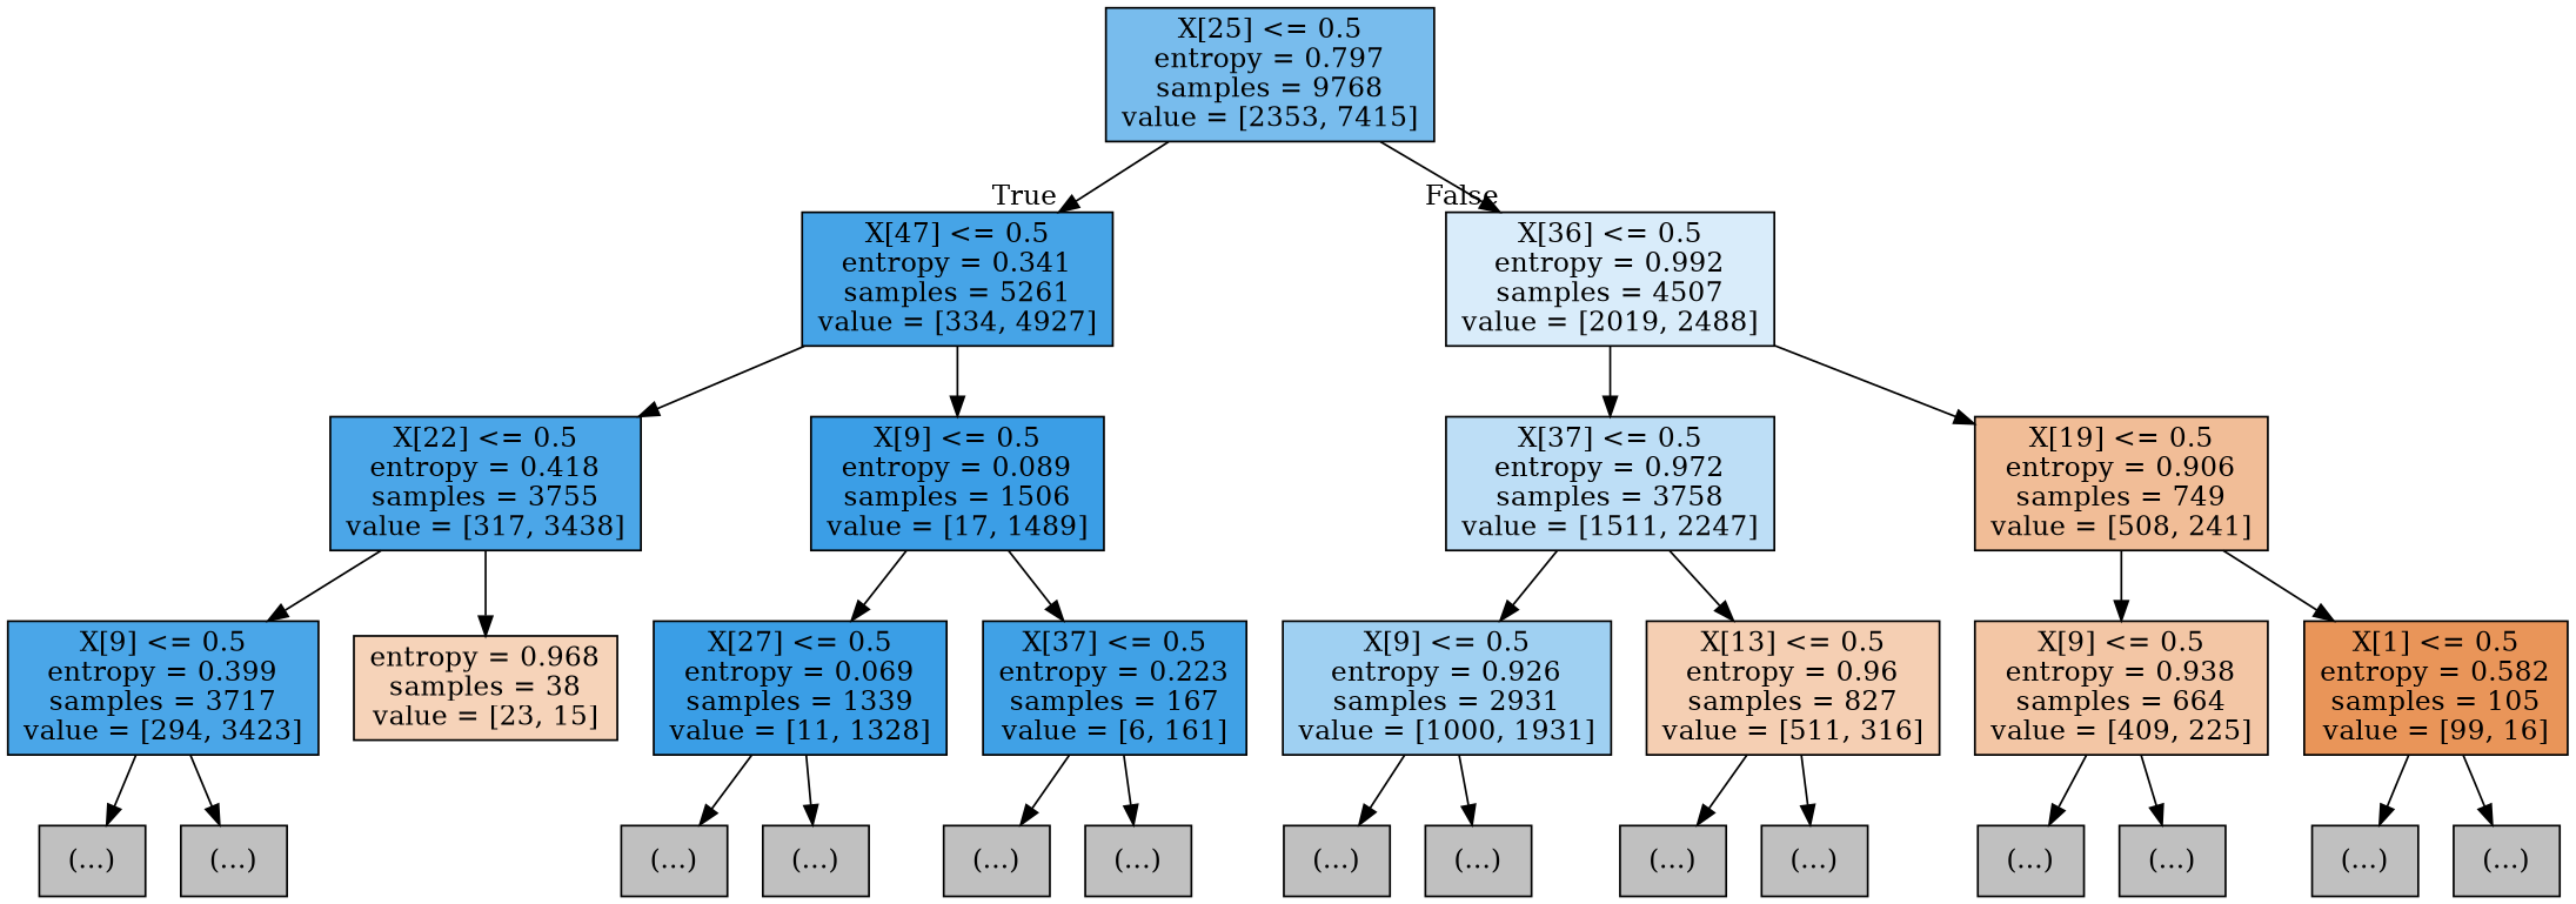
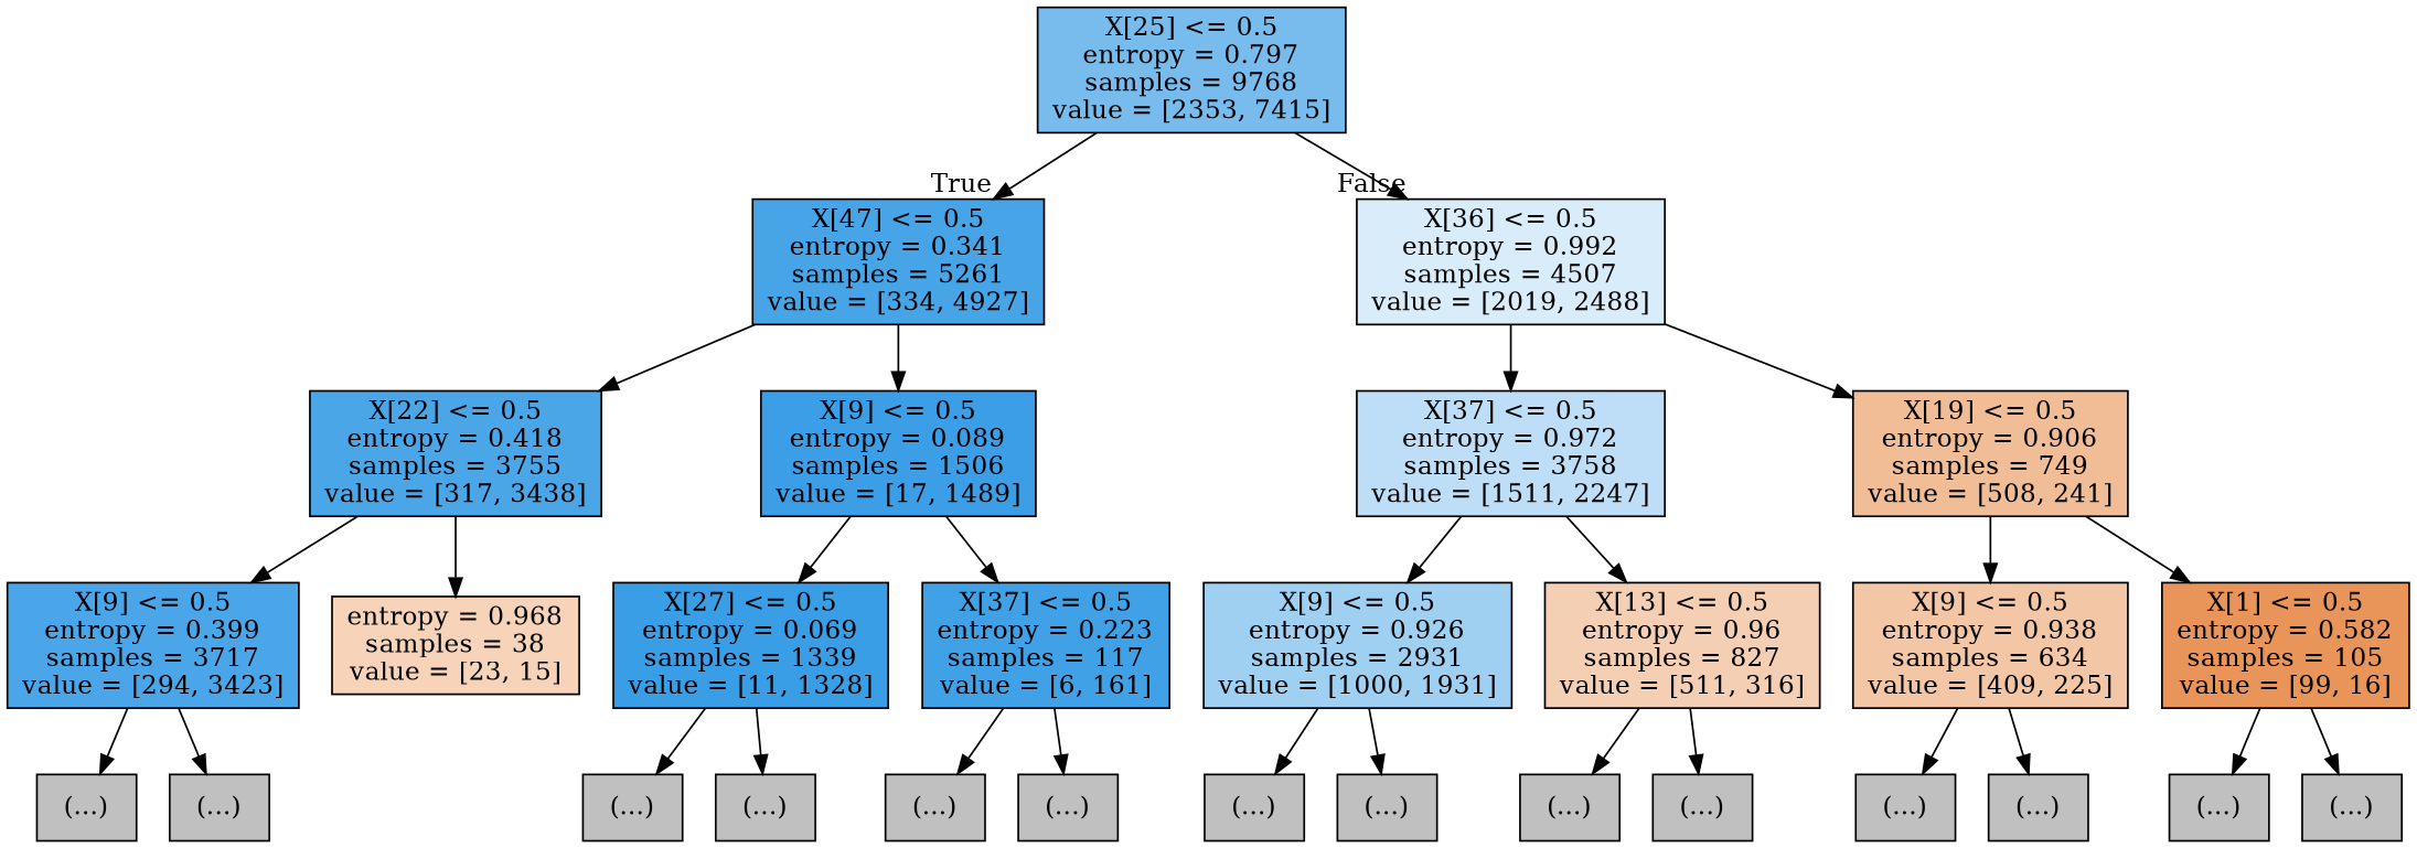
  digraph {
    node [color=black fillcolor="#C0C0C0" shape=box style=filled]
    n1 [fillcolor="#399de5ae" label="X[25] <= 0.5\nentropy = 0.797\nsamples = 9768\nvalue = [2353, 7415]"]
    n2 [fillcolor="#399de5ee" label="X[47] <= 0.5\nentropy = 0.341\nsamples = 5261\nvalue = [334, 4927]"]
    n3 [fillcolor="#399de530" label="X[36] <= 0.5\nentropy = 0.992\nsamples = 4507\nvalue = [2019, 2488]"]
    n4 [fillcolor="#399de5e7" label="X[22] <= 0.5\nentropy = 0.418\nsamples = 3755\nvalue = [317, 3438]"]
    n5 [fillcolor="#399de5fc" label="X[9] <= 0.5\nentropy = 0.089\nsamples = 1506\nvalue = [17, 1489]"]
    n6 [fillcolor="#399de554" label="X[37] <= 0.5\nentropy = 0.972\nsamples = 3758\nvalue = [1511, 2247]"]
    n7 [fillcolor="#e5813986" label="X[19] <= 0.5\nentropy = 0.906\nsamples = 749\nvalue = [508, 241]"]
    n8 [fillcolor="#399de5e9" label="X[9] <= 0.5\nentropy = 0.399\nsamples = 3717\nvalue = [294, 3423]"]
    n9 [fillcolor="#e5813959" label="entropy = 0.968\nsamples = 38\nvalue = [23, 15]"]
    n10 [fillcolor="#399de5fd" label="X[27] <= 0.5\nentropy = 0.069\nsamples = 1339\nvalue = [11, 1328]"]
-   n11 [fillcolor="#399de5f5" label="X[37] <= 0.5\nentropy = 0.223\nsamples = 167\nvalue = [6, 161]"]
+   n11 [fillcolor="#399de5f5" label="X[37] <= 0.5\nentropy = 0.223\nsamples = 117\nvalue = [6, 161]"]
    n12 [label="(...)"]
    n13 [label="(...)"]
    n14 [label="(...)"]
    n15 [label="(...)"]
    n16 [label="(...)"]
    n17 [label="(...)"]
    n18 [fillcolor="#399de57b" label="X[9] <= 0.5\nentropy = 0.926\nsamples = 2931\nvalue = [1000, 1931]"]
    n19 [fillcolor="#e5813961" label="X[13] <= 0.5\nentropy = 0.96\nsamples = 827\nvalue = [511, 316]"]
-   n20 [fillcolor="#e5813973" label="X[9] <= 0.5\nentropy = 0.938\nsamples = 664\nvalue = [409, 225]"]
+   n20 [fillcolor="#e5813973" label="X[9] <= 0.5\nentropy = 0.938\nsamples = 634\nvalue = [409, 225]"]
    n21 [fillcolor="#e58139d6" label="X[1] <= 0.5\nentropy = 0.582\nsamples = 105\nvalue = [99, 16]"]
    n22 [label="(...)"]
    n23 [label="(...)"]
    n24 [label="(...)"]
    n25 [label="(...)"]
    n26 [label="(...)"]
    n27 [label="(...)"]
    n28 [label="(...)"]
    n29 [label="(...)"]
    n1 -> n2 [headlabel=True labelangle=45 labeldistance=2.5]
    n1 -> n3 [headlabel=False labelangle=-45 labeldistance=2.5]
    n2 -> n4
    n2 -> n5
    n3 -> n6
    n3 -> n7
    n4 -> n8
    n4 -> n9
    n5 -> n10
    n5 -> n11
    n6 -> n18
    n6 -> n19
    n7 -> n20
    n7 -> n21
    n8 -> n12
    n8 -> n13
    n10 -> n14
    n10 -> n15
    n11 -> n16
    n11 -> n17
    n18 -> n22
    n18 -> n23
    n19 -> n24
    n19 -> n25
    n20 -> n26
    n20 -> n27
    n21 -> n28
    n21 -> n29
  }
